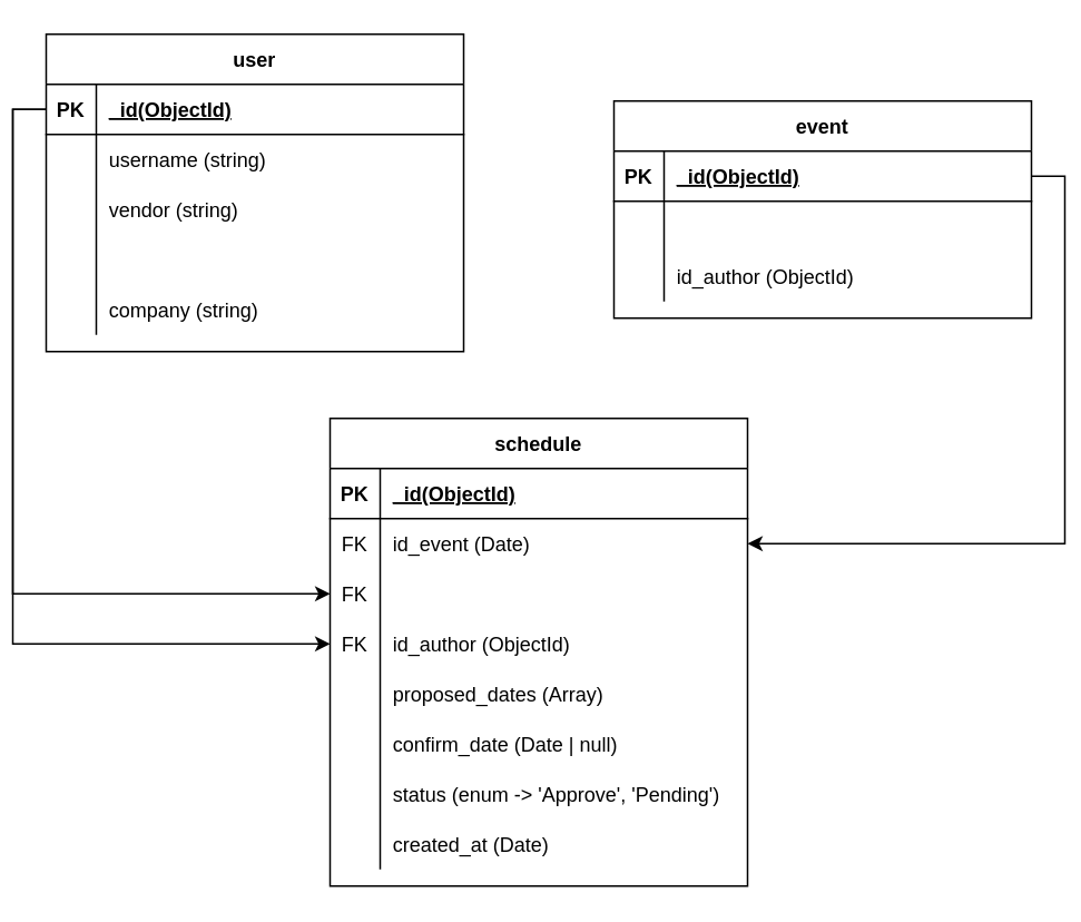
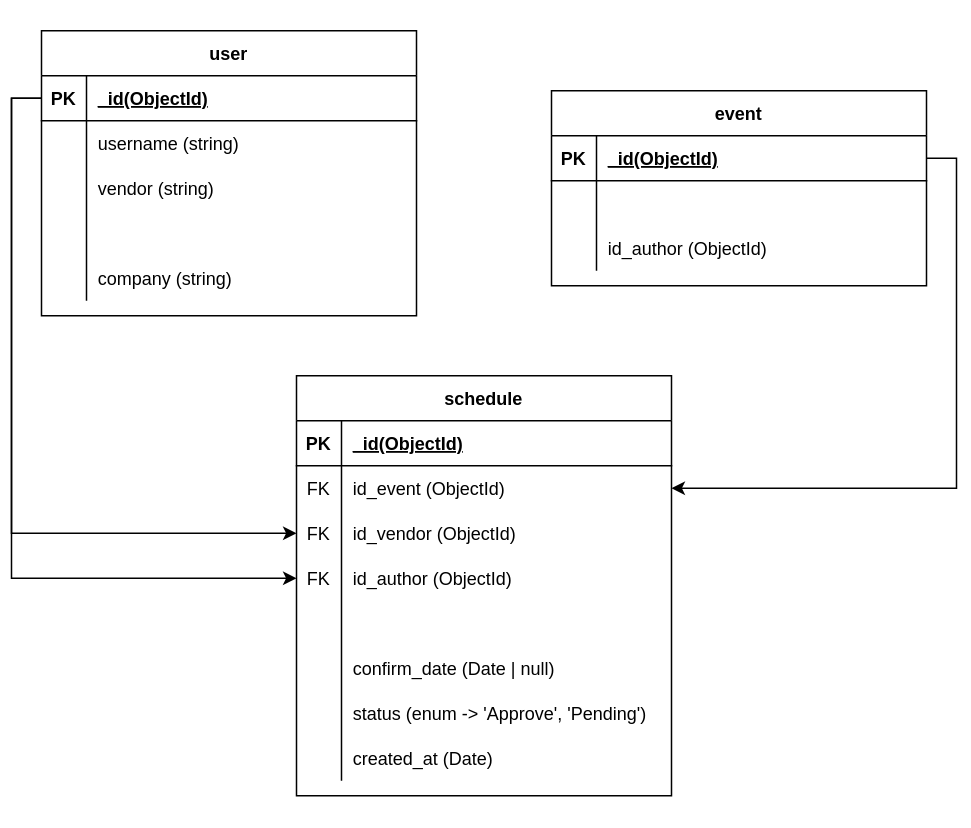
  <mxCell id="0" />
  <mxCell id="1" parent="0" />
  <mxCell id="2" value="user" style="shape=table;startSize=30;container=1;collapsible=1;childLayout=tableLayout;fixedRows=1;rowLines=0;fontStyle=1;align=center;resizeLast=1;" parent="1" vertex="1"><mxGeometry x="20" y="20" width="250" height="190" as="geometry" /></mxCell>
  <mxCell id="3" value="" style="shape=partialRectangle;collapsible=0;dropTarget=0;pointerEvents=0;fillColor=none;points=[[0,0.5],[1,0.5]];portConstraint=eastwest;top=0;left=0;right=0;bottom=1;" parent="2" vertex="1"><mxGeometry y="30" width="250" height="30" as="geometry" /></mxCell>
  <mxCell id="4" value="PK" style="shape=partialRectangle;overflow=hidden;connectable=0;fillColor=none;top=0;left=0;bottom=0;right=0;fontStyle=1;" parent="3" vertex="1"><mxGeometry width="30" height="30" as="geometry"><mxRectangle width="30" height="30" as="alternateBounds" /></mxGeometry></mxCell>
  <mxCell id="5" value="_id(ObjectId)" style="shape=partialRectangle;overflow=hidden;connectable=0;fillColor=none;top=0;left=0;bottom=0;right=0;align=left;spacingLeft=6;fontStyle=5;" parent="3" vertex="1"><mxGeometry x="30" width="220" height="30" as="geometry"><mxRectangle width="220" height="30" as="alternateBounds" /></mxGeometry></mxCell>
  <mxCell id="6" value="" style="shape=partialRectangle;collapsible=0;dropTarget=0;pointerEvents=0;fillColor=none;points=[[0,0.5],[1,0.5]];portConstraint=eastwest;top=0;left=0;right=0;bottom=0;" parent="2" vertex="1"><mxGeometry y="60" width="250" height="30" as="geometry" /></mxCell>
  <mxCell id="7" value="" style="shape=partialRectangle;overflow=hidden;connectable=0;fillColor=none;top=0;left=0;bottom=0;right=0;" parent="6" vertex="1"><mxGeometry width="30" height="30" as="geometry"><mxRectangle width="30" height="30" as="alternateBounds" /></mxGeometry></mxCell>
  <mxCell id="8" value="username (string)" style="shape=partialRectangle;overflow=hidden;connectable=0;fillColor=none;top=0;left=0;bottom=0;right=0;align=left;spacingLeft=6;" parent="6" vertex="1"><mxGeometry x="30" width="220" height="30" as="geometry"><mxRectangle width="220" height="30" as="alternateBounds" /></mxGeometry></mxCell>
  <mxCell id="9" value="" style="shape=partialRectangle;collapsible=0;dropTarget=0;pointerEvents=0;fillColor=none;points=[[0,0.5],[1,0.5]];portConstraint=eastwest;top=0;left=0;right=0;bottom=0;" parent="2" vertex="1"><mxGeometry y="90" width="250" height="30" as="geometry" /></mxCell>
  <mxCell id="10" value="" style="shape=partialRectangle;overflow=hidden;connectable=0;fillColor=none;top=0;left=0;bottom=0;right=0;" parent="9" vertex="1"><mxGeometry width="30" height="30" as="geometry"><mxRectangle width="30" height="30" as="alternateBounds" /></mxGeometry></mxCell>
  <mxCell id="11" value="vendor (string)" style="shape=partialRectangle;overflow=hidden;connectable=0;fillColor=none;top=0;left=0;bottom=0;right=0;align=left;spacingLeft=6;" parent="9" vertex="1"><mxGeometry x="30" width="220" height="30" as="geometry"><mxRectangle width="220" height="30" as="alternateBounds" /></mxGeometry></mxCell>
  <mxCell id="12" value="" style="shape=partialRectangle;collapsible=0;dropTarget=0;pointerEvents=0;fillColor=none;points=[[0,0.5],[1,0.5]];portConstraint=eastwest;top=0;left=0;right=0;bottom=0;" parent="2" vertex="1"><mxGeometry y="120" width="250" height="30" as="geometry" /></mxCell>
  <mxCell id="13" value="" style="shape=partialRectangle;overflow=hidden;connectable=0;fillColor=none;top=0;left=0;bottom=0;right=0;" parent="12" vertex="1"><mxGeometry width="30" height="30" as="geometry"><mxRectangle width="30" height="30" as="alternateBounds" /></mxGeometry></mxCell>
  <mxCell id="14" value="" style="shape=partialRectangle;collapsible=0;dropTarget=0;pointerEvents=0;fillColor=none;points=[[0,0.5],[1,0.5]];portConstraint=eastwest;top=0;left=0;right=0;bottom=0;" parent="2" vertex="1"><mxGeometry y="150" width="250" height="30" as="geometry" /></mxCell>
  <mxCell id="15" value="" style="shape=partialRectangle;overflow=hidden;connectable=0;fillColor=none;top=0;left=0;bottom=0;right=0;" parent="14" vertex="1"><mxGeometry width="30" height="30" as="geometry"><mxRectangle width="30" height="30" as="alternateBounds" /></mxGeometry></mxCell>
  <mxCell id="16" value="company (string)" style="shape=partialRectangle;overflow=hidden;connectable=0;fillColor=none;top=0;left=0;bottom=0;right=0;align=left;spacingLeft=6;" parent="14" vertex="1"><mxGeometry x="30" width="220" height="30" as="geometry"><mxRectangle width="220" height="30" as="alternateBounds" /></mxGeometry></mxCell>
  <mxCell id="17" value="event" style="shape=table;startSize=30;container=1;collapsible=1;childLayout=tableLayout;fixedRows=1;rowLines=0;fontStyle=1;align=center;resizeLast=1;" parent="1" vertex="1"><mxGeometry x="360" y="60" width="250" height="130" as="geometry" /></mxCell>
  <mxCell id="18" value="" style="shape=partialRectangle;collapsible=0;dropTarget=0;pointerEvents=0;fillColor=none;points=[[0,0.5],[1,0.5]];portConstraint=eastwest;top=0;left=0;right=0;bottom=1;" parent="17" vertex="1"><mxGeometry y="30" width="250" height="30" as="geometry" /></mxCell>
  <mxCell id="19" value="PK" style="shape=partialRectangle;overflow=hidden;connectable=0;fillColor=none;top=0;left=0;bottom=0;right=0;fontStyle=1;" parent="18" vertex="1"><mxGeometry width="30" height="30" as="geometry"><mxRectangle width="30" height="30" as="alternateBounds" /></mxGeometry></mxCell>
  <mxCell id="20" value="_id(ObjectId)" style="shape=partialRectangle;overflow=hidden;connectable=0;fillColor=none;top=0;left=0;bottom=0;right=0;align=left;spacingLeft=6;fontStyle=5;" parent="18" vertex="1"><mxGeometry x="30" width="220" height="30" as="geometry"><mxRectangle width="220" height="30" as="alternateBounds" /></mxGeometry></mxCell>
  <mxCell id="21" value="" style="shape=partialRectangle;collapsible=0;dropTarget=0;pointerEvents=0;fillColor=none;points=[[0,0.5],[1,0.5]];portConstraint=eastwest;top=0;left=0;right=0;bottom=0;" parent="17" vertex="1"><mxGeometry y="60" width="250" height="30" as="geometry" /></mxCell>
  <mxCell id="22" value="" style="shape=partialRectangle;overflow=hidden;connectable=0;fillColor=none;top=0;left=0;bottom=0;right=0;" parent="21" vertex="1"><mxGeometry width="30" height="30" as="geometry"><mxRectangle width="30" height="30" as="alternateBounds" /></mxGeometry></mxCell>
  <mxCell id="23" value="" style="shape=partialRectangle;collapsible=0;dropTarget=0;pointerEvents=0;fillColor=none;points=[[0,0.5],[1,0.5]];portConstraint=eastwest;top=0;left=0;right=0;bottom=0;" parent="17" vertex="1"><mxGeometry y="90" width="250" height="30" as="geometry" /></mxCell>
  <mxCell id="24" value="" style="shape=partialRectangle;overflow=hidden;connectable=0;fillColor=none;top=0;left=0;bottom=0;right=0;" parent="23" vertex="1"><mxGeometry width="30" height="30" as="geometry"><mxRectangle width="30" height="30" as="alternateBounds" /></mxGeometry></mxCell>
  <mxCell id="25" value="id_author (ObjectId)" style="shape=partialRectangle;overflow=hidden;connectable=0;fillColor=none;top=0;left=0;bottom=0;right=0;align=left;spacingLeft=6;" parent="23" vertex="1"><mxGeometry x="30" width="220" height="30" as="geometry"><mxRectangle width="220" height="30" as="alternateBounds" /></mxGeometry></mxCell>
  <mxCell id="26" value="schedule" style="shape=table;startSize=30;container=1;collapsible=1;childLayout=tableLayout;fixedRows=1;rowLines=0;fontStyle=1;align=center;resizeLast=1;" parent="1" vertex="1"><mxGeometry x="190" y="250" width="250" height="280.0" as="geometry" /></mxCell>
  <mxCell id="27" value="" style="shape=partialRectangle;collapsible=0;dropTarget=0;pointerEvents=0;fillColor=none;points=[[0,0.5],[1,0.5]];portConstraint=eastwest;top=0;left=0;right=0;bottom=1;" parent="26" vertex="1"><mxGeometry y="30" width="250" height="30" as="geometry" /></mxCell>
  <mxCell id="28" value="PK" style="shape=partialRectangle;overflow=hidden;connectable=0;fillColor=none;top=0;left=0;bottom=0;right=0;fontStyle=1;" parent="27" vertex="1"><mxGeometry width="30" height="30" as="geometry"><mxRectangle width="30" height="30" as="alternateBounds" /></mxGeometry></mxCell>
  <mxCell id="29" value="_id(ObjectId)" style="shape=partialRectangle;overflow=hidden;connectable=0;fillColor=none;top=0;left=0;bottom=0;right=0;align=left;spacingLeft=6;fontStyle=5;" parent="27" vertex="1"><mxGeometry x="30" width="220" height="30" as="geometry"><mxRectangle width="220" height="30" as="alternateBounds" /></mxGeometry></mxCell>
  <mxCell id="30" value="" style="shape=partialRectangle;collapsible=0;dropTarget=0;pointerEvents=0;fillColor=none;points=[[0,0.5],[1,0.5]];portConstraint=eastwest;top=0;left=0;right=0;bottom=0;" parent="26" vertex="1"><mxGeometry y="60" width="250" height="30" as="geometry" /></mxCell>
  <mxCell id="31" value="FK" style="shape=partialRectangle;overflow=hidden;connectable=0;fillColor=none;top=0;left=0;bottom=0;right=0;" parent="30" vertex="1"><mxGeometry width="30" height="30" as="geometry"><mxRectangle width="30" height="30" as="alternateBounds" /></mxGeometry></mxCell>
- <mxCell id="32" value="id_event (Date)" style="shape=partialRectangle;overflow=hidden;connectable=0;fillColor=none;top=0;left=0;bottom=0;right=0;align=left;spacingLeft=6;" parent="30" vertex="1"><mxGeometry x="30" width="220" height="30" as="geometry"><mxRectangle width="220" height="30" as="alternateBounds" /></mxGeometry></mxCell>
+ <mxCell id="32" value="id_event (ObjectId)" style="shape=partialRectangle;overflow=hidden;connectable=0;fillColor=none;top=0;left=0;bottom=0;right=0;align=left;spacingLeft=6;" parent="30" vertex="1"><mxGeometry x="30" width="220" height="30" as="geometry"><mxRectangle width="220" height="30" as="alternateBounds" /></mxGeometry></mxCell>
  <mxCell id="33" value="" style="shape=partialRectangle;collapsible=0;dropTarget=0;pointerEvents=0;fillColor=none;points=[[0,0.5],[1,0.5]];portConstraint=eastwest;top=0;left=0;right=0;bottom=0;" parent="26" vertex="1"><mxGeometry y="90" width="250" height="30" as="geometry" /></mxCell>
  <mxCell id="34" value="FK" style="shape=partialRectangle;overflow=hidden;connectable=0;fillColor=none;top=0;left=0;bottom=0;right=0;" parent="33" vertex="1"><mxGeometry width="30" height="30" as="geometry"><mxRectangle width="30" height="30" as="alternateBounds" /></mxGeometry></mxCell>
+ <mxCell id="35" value="id_vendor (ObjectId)" style="shape=partialRectangle;overflow=hidden;connectable=0;fillColor=none;top=0;left=0;bottom=0;right=0;align=left;spacingLeft=6;" parent="33" vertex="1"><mxGeometry x="30" width="220" height="30" as="geometry"><mxRectangle width="220" height="30" as="alternateBounds" /></mxGeometry></mxCell>
  <mxCell id="36" value="" style="shape=partialRectangle;collapsible=0;dropTarget=0;pointerEvents=0;fillColor=none;points=[[0,0.5],[1,0.5]];portConstraint=eastwest;top=0;left=0;right=0;bottom=0;" parent="26" vertex="1"><mxGeometry y="120" width="250" height="30" as="geometry" /></mxCell>
  <mxCell id="37" value="FK" style="shape=partialRectangle;overflow=hidden;connectable=0;fillColor=none;top=0;left=0;bottom=0;right=0;" parent="36" vertex="1"><mxGeometry width="30" height="30" as="geometry"><mxRectangle width="30" height="30" as="alternateBounds" /></mxGeometry></mxCell>
  <mxCell id="38" value="id_author (ObjectId)" style="shape=partialRectangle;overflow=hidden;connectable=0;fillColor=none;top=0;left=0;bottom=0;right=0;align=left;spacingLeft=6;" parent="36" vertex="1"><mxGeometry x="30" width="220" height="30" as="geometry"><mxRectangle width="220" height="30" as="alternateBounds" /></mxGeometry></mxCell>
  <mxCell id="39" value="" style="shape=partialRectangle;collapsible=0;dropTarget=0;pointerEvents=0;fillColor=none;points=[[0,0.5],[1,0.5]];portConstraint=eastwest;top=0;left=0;right=0;bottom=0;" parent="26" vertex="1"><mxGeometry y="150" width="250" height="30" as="geometry" /></mxCell>
  <mxCell id="40" value="" style="shape=partialRectangle;overflow=hidden;connectable=0;fillColor=none;top=0;left=0;bottom=0;right=0;" parent="39" vertex="1"><mxGeometry width="30" height="30" as="geometry"><mxRectangle width="30" height="30" as="alternateBounds" /></mxGeometry></mxCell>
- <mxCell id="41" value="proposed_dates (Array)" style="shape=partialRectangle;overflow=hidden;connectable=0;fillColor=none;top=0;left=0;bottom=0;right=0;align=left;spacingLeft=6;" parent="39" vertex="1"><mxGeometry x="30" width="220" height="30" as="geometry"><mxRectangle width="220" height="30" as="alternateBounds" /></mxGeometry></mxCell>
  <mxCell id="42" value="" style="shape=partialRectangle;collapsible=0;dropTarget=0;pointerEvents=0;fillColor=none;points=[[0,0.5],[1,0.5]];portConstraint=eastwest;top=0;left=0;right=0;bottom=0;" parent="26" vertex="1"><mxGeometry y="180" width="250" height="30" as="geometry" /></mxCell>
  <mxCell id="43" value="" style="shape=partialRectangle;overflow=hidden;connectable=0;fillColor=none;top=0;left=0;bottom=0;right=0;" parent="42" vertex="1"><mxGeometry width="30" height="30" as="geometry"><mxRectangle width="30" height="30" as="alternateBounds" /></mxGeometry></mxCell>
  <mxCell id="44" value="confirm_date (Date | null)" style="shape=partialRectangle;overflow=hidden;connectable=0;fillColor=none;top=0;left=0;bottom=0;right=0;align=left;spacingLeft=6;" parent="42" vertex="1"><mxGeometry x="30" width="220" height="30" as="geometry"><mxRectangle width="220" height="30" as="alternateBounds" /></mxGeometry></mxCell>
  <mxCell id="45" value="" style="shape=partialRectangle;collapsible=0;dropTarget=0;pointerEvents=0;fillColor=none;points=[[0,0.5],[1,0.5]];portConstraint=eastwest;top=0;left=0;right=0;bottom=0;" parent="26" vertex="1"><mxGeometry y="210" width="250" height="30" as="geometry" /></mxCell>
  <mxCell id="46" value="" style="shape=partialRectangle;overflow=hidden;connectable=0;fillColor=none;top=0;left=0;bottom=0;right=0;" parent="45" vertex="1"><mxGeometry width="30" height="30" as="geometry"><mxRectangle width="30" height="30" as="alternateBounds" /></mxGeometry></mxCell>
  <mxCell id="47" value="status (enum -&gt; 'Approve', 'Pending')" style="shape=partialRectangle;overflow=hidden;connectable=0;fillColor=none;top=0;left=0;bottom=0;right=0;align=left;spacingLeft=6;" parent="45" vertex="1"><mxGeometry x="30" width="220" height="30" as="geometry"><mxRectangle width="220" height="30" as="alternateBounds" /></mxGeometry></mxCell>
  <mxCell id="48" value="" style="shape=partialRectangle;collapsible=0;dropTarget=0;pointerEvents=0;fillColor=none;points=[[0,0.5],[1,0.5]];portConstraint=eastwest;top=0;left=0;right=0;bottom=0;" parent="26" vertex="1"><mxGeometry y="240" width="250" height="30" as="geometry" /></mxCell>
  <mxCell id="49" value="" style="shape=partialRectangle;overflow=hidden;connectable=0;fillColor=none;top=0;left=0;bottom=0;right=0;" parent="48" vertex="1"><mxGeometry width="30" height="30" as="geometry"><mxRectangle width="30" height="30" as="alternateBounds" /></mxGeometry></mxCell>
  <mxCell id="50" value="created_at (Date)" style="shape=partialRectangle;overflow=hidden;connectable=0;fillColor=none;top=0;left=0;bottom=0;right=0;align=left;spacingLeft=6;" parent="48" vertex="1"><mxGeometry x="30" width="220" height="30" as="geometry"><mxRectangle width="220" height="30" as="alternateBounds" /></mxGeometry></mxCell>
  <mxCell id="51" style="edgeStyle=orthogonalEdgeStyle;rounded=0;orthogonalLoop=1;jettySize=auto;html=1;exitX=0;exitY=0.5;exitDx=0;exitDy=0;entryX=0;entryY=0.5;entryDx=0;entryDy=0;" parent="1" source="3" target="33" edge="1"><mxGeometry relative="1" as="geometry" /></mxCell>
  <mxCell id="52" style="edgeStyle=orthogonalEdgeStyle;rounded=0;orthogonalLoop=1;jettySize=auto;html=1;exitX=0;exitY=0.5;exitDx=0;exitDy=0;entryX=0;entryY=0.5;entryDx=0;entryDy=0;" parent="1" source="3" target="36" edge="1"><mxGeometry relative="1" as="geometry" /></mxCell>
  <mxCell id="53" style="edgeStyle=orthogonalEdgeStyle;rounded=0;orthogonalLoop=1;jettySize=auto;html=1;exitX=1;exitY=0.5;exitDx=0;exitDy=0;entryX=1;entryY=0.5;entryDx=0;entryDy=0;" parent="1" source="18" target="30" edge="1"><mxGeometry relative="1" as="geometry" /></mxCell>
